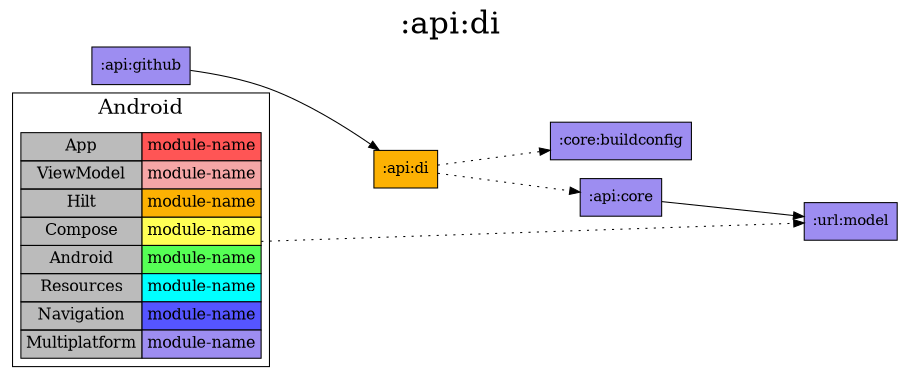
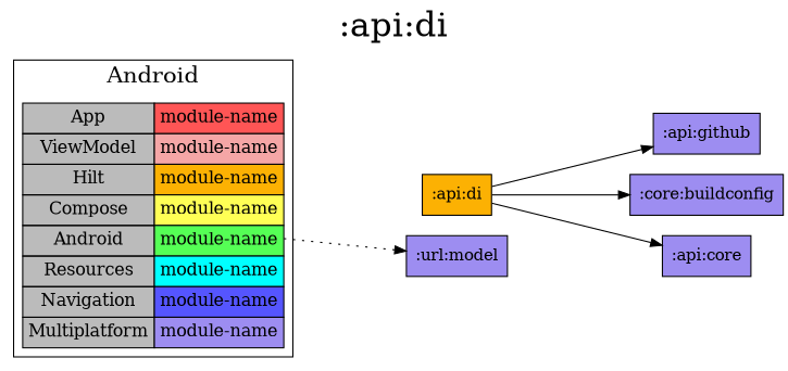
  digraph {
    fontsize=30
    label=":api:di"
    labelloc=t
    rankdir=LR
    ranksep=1.5
    node [fillcolor="#9D8DF1" shape=box style=filled]
    edge [dir=forward]
    ":api:di" [fillcolor="#FCB103"]
    n2 [fillcolor="#bbbbbb" fontsize=15 label=< <TABLE BORDER="0" CELLBORDER="1" CELLSPACING="0" CELLPADDING="4"> <TR><TD>App</TD><TD BGCOLOR="#FF5555">module-name</TD></TR> <TR><TD>ViewModel</TD><TD BGCOLOR="#F5A6A6">module-name</TD></TR> <TR><TD>Hilt</TD><TD BGCOLOR="#FCB103">module-name</TD></TR> <TR><TD>Compose</TD><TD BGCOLOR="#FFFF55">module-name</TD></TR> <TR><TD>Android</TD><TD BGCOLOR="#55FF55">module-name</TD></TR> <TR><TD>Resources</TD><TD BGCOLOR="#00FFFF">module-name</TD></TR> <TR><TD>Navigation</TD><TD BGCOLOR="#5555FF">module-name</TD></TR> <TR><TD>Multiplatform</TD><TD BGCOLOR="#9D8DF1">module-name</TD></TR> </TABLE> > margin=0 shape=none]
    ":api:github"
    ":core:buildconfig"
    ":api:core"
    ":url:model"
    subgraph sub_1 {
      rank=same
      ":api:di"
    }
    subgraph cluster_2 {
      fontsize=20
      label=Android
      n2
    }
-   ":api:github" -> ":api:di"
-   ":api:di" -> ":core:buildconfig" [style=dotted]
-   ":api:di" -> ":api:core" [style=dotted]
+   ":api:di" -> ":api:github"
+   ":api:di" -> ":core:buildconfig"
+   ":api:di" -> ":api:core" [style=solid]
    n2 -> ":api:di" [style=invis]
    n2 -> ":url:model" [style=dotted]
-   ":api:core" -> ":url:model"
  }
